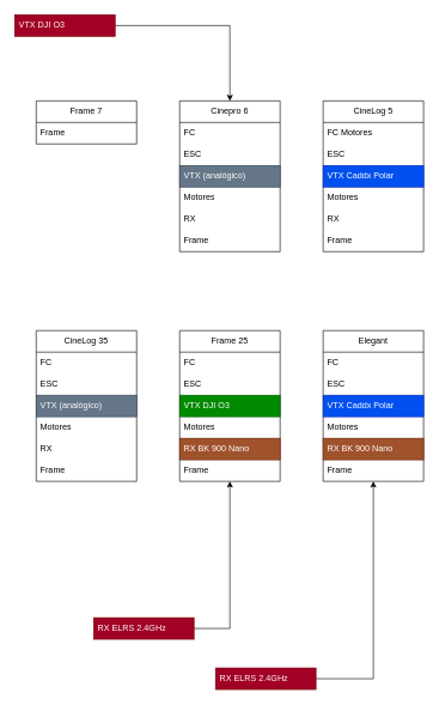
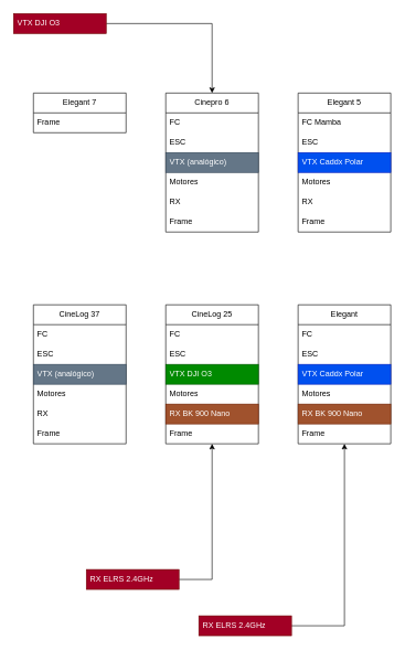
  <mxCell id="0" />
  <mxCell id="1" parent="0" />
- <mxCell id="2" value="&lt;div&gt;CineLog 5&lt;/div&gt;" style="swimlane;fontStyle=0;childLayout=stackLayout;horizontal=1;startSize=30;horizontalStack=0;resizeParent=1;resizeParentMax=0;resizeLast=0;collapsible=1;marginBottom=0;whiteSpace=wrap;html=1;" vertex="1" parent="1"><mxGeometry x="450" y="140" width="140" height="210" as="geometry" /></mxCell>
- <mxCell id="3" value="FC Motores" style="text;strokeColor=none;fillColor=none;align=left;verticalAlign=middle;spacingLeft=4;spacingRight=4;overflow=hidden;points=[[0,0.5],[1,0.5]];portConstraint=eastwest;rotatable=0;whiteSpace=wrap;html=1;" vertex="1" parent="2"><mxGeometry y="30" width="140" height="30" as="geometry" /></mxCell>
+ <mxCell id="2" value="&lt;div&gt;Elegant 5&lt;/div&gt;" style="swimlane;fontStyle=0;childLayout=stackLayout;horizontal=1;startSize=30;horizontalStack=0;resizeParent=1;resizeParentMax=0;resizeLast=0;collapsible=1;marginBottom=0;whiteSpace=wrap;html=1;" vertex="1" parent="1"><mxGeometry x="450" y="140" width="140" height="210" as="geometry" /></mxCell>
+ <mxCell id="3" value="FC Mamba" style="text;strokeColor=none;fillColor=none;align=left;verticalAlign=middle;spacingLeft=4;spacingRight=4;overflow=hidden;points=[[0,0.5],[1,0.5]];portConstraint=eastwest;rotatable=0;whiteSpace=wrap;html=1;" vertex="1" parent="2"><mxGeometry y="30" width="140" height="30" as="geometry" /></mxCell>
  <mxCell id="4" value="ESC" style="text;strokeColor=none;fillColor=none;align=left;verticalAlign=middle;spacingLeft=4;spacingRight=4;overflow=hidden;points=[[0,0.5],[1,0.5]];portConstraint=eastwest;rotatable=0;whiteSpace=wrap;html=1;" vertex="1" parent="2"><mxGeometry y="60" width="140" height="30" as="geometry" /></mxCell>
  <mxCell id="5" value="VTX Caddx Polar" style="text;strokeColor=#001DBC;fillColor=#0050ef;align=left;verticalAlign=middle;spacingLeft=4;spacingRight=4;overflow=hidden;points=[[0,0.5],[1,0.5]];portConstraint=eastwest;rotatable=0;whiteSpace=wrap;html=1;fontColor=#ffffff;" vertex="1" parent="2"><mxGeometry y="90" width="140" height="30" as="geometry" /></mxCell>
  <mxCell id="6" value="Motores" style="text;strokeColor=none;fillColor=none;align=left;verticalAlign=middle;spacingLeft=4;spacingRight=4;overflow=hidden;points=[[0,0.5],[1,0.5]];portConstraint=eastwest;rotatable=0;whiteSpace=wrap;html=1;" vertex="1" parent="2"><mxGeometry y="120" width="140" height="30" as="geometry" /></mxCell>
  <mxCell id="7" value="&lt;div&gt;RX&lt;/div&gt;" style="text;strokeColor=none;fillColor=none;align=left;verticalAlign=middle;spacingLeft=4;spacingRight=4;overflow=hidden;points=[[0,0.5],[1,0.5]];portConstraint=eastwest;rotatable=0;whiteSpace=wrap;html=1;" vertex="1" parent="2"><mxGeometry y="150" width="140" height="30" as="geometry" /></mxCell>
  <mxCell id="8" value="&lt;div&gt;Frame&lt;/div&gt;" style="text;strokeColor=none;fillColor=none;align=left;verticalAlign=middle;spacingLeft=4;spacingRight=4;overflow=hidden;points=[[0,0.5],[1,0.5]];portConstraint=eastwest;rotatable=0;whiteSpace=wrap;html=1;" vertex="1" parent="2"><mxGeometry y="180" width="140" height="30" as="geometry" /></mxCell>
  <mxCell id="9" value="&lt;div&gt;Cinepro 6&lt;/div&gt;" style="swimlane;fontStyle=0;childLayout=stackLayout;horizontal=1;startSize=30;horizontalStack=0;resizeParent=1;resizeParentMax=0;resizeLast=0;collapsible=1;marginBottom=0;whiteSpace=wrap;html=1;" vertex="1" parent="1"><mxGeometry x="250" y="140" width="140" height="210" as="geometry" /></mxCell>
  <mxCell id="10" value="FC" style="text;strokeColor=none;fillColor=none;align=left;verticalAlign=middle;spacingLeft=4;spacingRight=4;overflow=hidden;points=[[0,0.5],[1,0.5]];portConstraint=eastwest;rotatable=0;whiteSpace=wrap;html=1;" vertex="1" parent="9"><mxGeometry y="30" width="140" height="30" as="geometry" /></mxCell>
  <mxCell id="11" value="ESC" style="text;strokeColor=none;fillColor=none;align=left;verticalAlign=middle;spacingLeft=4;spacingRight=4;overflow=hidden;points=[[0,0.5],[1,0.5]];portConstraint=eastwest;rotatable=0;whiteSpace=wrap;html=1;" vertex="1" parent="9"><mxGeometry y="60" width="140" height="30" as="geometry" /></mxCell>
  <mxCell id="12" value="VTX (analógico)" style="text;strokeColor=#314354;fillColor=#647687;align=left;verticalAlign=middle;spacingLeft=4;spacingRight=4;overflow=hidden;points=[[0,0.5],[1,0.5]];portConstraint=eastwest;rotatable=0;whiteSpace=wrap;html=1;fontColor=#ffffff;" vertex="1" parent="9"><mxGeometry y="90" width="140" height="30" as="geometry" /></mxCell>
  <mxCell id="13" value="Motores" style="text;strokeColor=none;fillColor=none;align=left;verticalAlign=middle;spacingLeft=4;spacingRight=4;overflow=hidden;points=[[0,0.5],[1,0.5]];portConstraint=eastwest;rotatable=0;whiteSpace=wrap;html=1;" vertex="1" parent="9"><mxGeometry y="120" width="140" height="30" as="geometry" /></mxCell>
  <mxCell id="14" value="&lt;div&gt;RX&lt;/div&gt;" style="text;strokeColor=none;fillColor=none;align=left;verticalAlign=middle;spacingLeft=4;spacingRight=4;overflow=hidden;points=[[0,0.5],[1,0.5]];portConstraint=eastwest;rotatable=0;whiteSpace=wrap;html=1;" vertex="1" parent="9"><mxGeometry y="150" width="140" height="30" as="geometry" /></mxCell>
  <mxCell id="15" value="&lt;div&gt;Frame&lt;/div&gt;" style="text;strokeColor=none;fillColor=none;align=left;verticalAlign=middle;spacingLeft=4;spacingRight=4;overflow=hidden;points=[[0,0.5],[1,0.5]];portConstraint=eastwest;rotatable=0;whiteSpace=wrap;html=1;" vertex="1" parent="9"><mxGeometry y="180" width="140" height="30" as="geometry" /></mxCell>
- <mxCell id="16" value="Frame 25" style="swimlane;fontStyle=0;childLayout=stackLayout;horizontal=1;startSize=30;horizontalStack=0;resizeParent=1;resizeParentMax=0;resizeLast=0;collapsible=1;marginBottom=0;whiteSpace=wrap;html=1;" vertex="1" parent="1"><mxGeometry x="250" y="460" width="140" height="210" as="geometry" /></mxCell>
+ <mxCell id="16" value="CineLog 25" style="swimlane;fontStyle=0;childLayout=stackLayout;horizontal=1;startSize=30;horizontalStack=0;resizeParent=1;resizeParentMax=0;resizeLast=0;collapsible=1;marginBottom=0;whiteSpace=wrap;html=1;" vertex="1" parent="1"><mxGeometry x="250" y="460" width="140" height="210" as="geometry" /></mxCell>
  <mxCell id="17" value="FC" style="text;strokeColor=none;fillColor=none;align=left;verticalAlign=middle;spacingLeft=4;spacingRight=4;overflow=hidden;points=[[0,0.5],[1,0.5]];portConstraint=eastwest;rotatable=0;whiteSpace=wrap;html=1;" vertex="1" parent="16"><mxGeometry y="30" width="140" height="30" as="geometry" /></mxCell>
  <mxCell id="18" value="ESC" style="text;strokeColor=none;fillColor=none;align=left;verticalAlign=middle;spacingLeft=4;spacingRight=4;overflow=hidden;points=[[0,0.5],[1,0.5]];portConstraint=eastwest;rotatable=0;whiteSpace=wrap;html=1;" vertex="1" parent="16"><mxGeometry y="60" width="140" height="30" as="geometry" /></mxCell>
  <mxCell id="19" value="VTX DJI O3" style="text;strokeColor=#005700;fillColor=#008a00;align=left;verticalAlign=middle;spacingLeft=4;spacingRight=4;overflow=hidden;points=[[0,0.5],[1,0.5]];portConstraint=eastwest;rotatable=0;whiteSpace=wrap;html=1;fontColor=#ffffff;" vertex="1" parent="16"><mxGeometry y="90" width="140" height="30" as="geometry" /></mxCell>
  <mxCell id="20" value="Motores" style="text;strokeColor=none;fillColor=none;align=left;verticalAlign=middle;spacingLeft=4;spacingRight=4;overflow=hidden;points=[[0,0.5],[1,0.5]];portConstraint=eastwest;rotatable=0;whiteSpace=wrap;html=1;" vertex="1" parent="16"><mxGeometry y="120" width="140" height="30" as="geometry" /></mxCell>
  <mxCell id="21" value="&lt;div&gt;RX BK 900 Nano&lt;/div&gt;" style="text;strokeColor=#6D1F00;fillColor=#a0522d;align=left;verticalAlign=middle;spacingLeft=4;spacingRight=4;overflow=hidden;points=[[0,0.5],[1,0.5]];portConstraint=eastwest;rotatable=0;whiteSpace=wrap;html=1;fontColor=#ffffff;" vertex="1" parent="16"><mxGeometry y="150" width="140" height="30" as="geometry" /></mxCell>
  <mxCell id="22" value="&lt;div&gt;Frame&lt;/div&gt;" style="text;strokeColor=none;fillColor=none;align=left;verticalAlign=middle;spacingLeft=4;spacingRight=4;overflow=hidden;points=[[0,0.5],[1,0.5]];portConstraint=eastwest;rotatable=0;whiteSpace=wrap;html=1;" vertex="1" parent="16"><mxGeometry y="180" width="140" height="30" as="geometry" /></mxCell>
- <mxCell id="23" value="CineLog 35" style="swimlane;fontStyle=0;childLayout=stackLayout;horizontal=1;startSize=30;horizontalStack=0;resizeParent=1;resizeParentMax=0;resizeLast=0;collapsible=1;marginBottom=0;whiteSpace=wrap;html=1;" vertex="1" parent="1"><mxGeometry x="50" y="460" width="140" height="210" as="geometry" /></mxCell>
+ <mxCell id="23" value="CineLog 37" style="swimlane;fontStyle=0;childLayout=stackLayout;horizontal=1;startSize=30;horizontalStack=0;resizeParent=1;resizeParentMax=0;resizeLast=0;collapsible=1;marginBottom=0;whiteSpace=wrap;html=1;" vertex="1" parent="1"><mxGeometry x="50" y="460" width="140" height="210" as="geometry" /></mxCell>
  <mxCell id="24" value="FC" style="text;strokeColor=none;fillColor=none;align=left;verticalAlign=middle;spacingLeft=4;spacingRight=4;overflow=hidden;points=[[0,0.5],[1,0.5]];portConstraint=eastwest;rotatable=0;whiteSpace=wrap;html=1;" vertex="1" parent="23"><mxGeometry y="30" width="140" height="30" as="geometry" /></mxCell>
  <mxCell id="25" value="ESC" style="text;strokeColor=none;fillColor=none;align=left;verticalAlign=middle;spacingLeft=4;spacingRight=4;overflow=hidden;points=[[0,0.5],[1,0.5]];portConstraint=eastwest;rotatable=0;whiteSpace=wrap;html=1;" vertex="1" parent="23"><mxGeometry y="60" width="140" height="30" as="geometry" /></mxCell>
  <mxCell id="26" value="VTX (analógico)" style="text;strokeColor=#314354;fillColor=#647687;align=left;verticalAlign=middle;spacingLeft=4;spacingRight=4;overflow=hidden;points=[[0,0.5],[1,0.5]];portConstraint=eastwest;rotatable=0;whiteSpace=wrap;html=1;fontColor=#ffffff;" vertex="1" parent="23"><mxGeometry y="90" width="140" height="30" as="geometry" /></mxCell>
  <mxCell id="27" value="Motores" style="text;strokeColor=none;fillColor=none;align=left;verticalAlign=middle;spacingLeft=4;spacingRight=4;overflow=hidden;points=[[0,0.5],[1,0.5]];portConstraint=eastwest;rotatable=0;whiteSpace=wrap;html=1;" vertex="1" parent="23"><mxGeometry y="120" width="140" height="30" as="geometry" /></mxCell>
  <mxCell id="28" value="&lt;div&gt;RX&lt;/div&gt;" style="text;strokeColor=none;fillColor=none;align=left;verticalAlign=middle;spacingLeft=4;spacingRight=4;overflow=hidden;points=[[0,0.5],[1,0.5]];portConstraint=eastwest;rotatable=0;whiteSpace=wrap;html=1;" vertex="1" parent="23"><mxGeometry y="150" width="140" height="30" as="geometry" /></mxCell>
  <mxCell id="29" value="&lt;div&gt;Frame&lt;/div&gt;" style="text;strokeColor=none;fillColor=none;align=left;verticalAlign=middle;spacingLeft=4;spacingRight=4;overflow=hidden;points=[[0,0.5],[1,0.5]];portConstraint=eastwest;rotatable=0;whiteSpace=wrap;html=1;" vertex="1" parent="23"><mxGeometry y="180" width="140" height="30" as="geometry" /></mxCell>
  <mxCell id="30" value="Elegant" style="swimlane;fontStyle=0;childLayout=stackLayout;horizontal=1;startSize=30;horizontalStack=0;resizeParent=1;resizeParentMax=0;resizeLast=0;collapsible=1;marginBottom=0;whiteSpace=wrap;html=1;" vertex="1" parent="1"><mxGeometry x="450" y="460" width="140" height="210" as="geometry" /></mxCell>
  <mxCell id="31" value="FC" style="text;strokeColor=none;fillColor=none;align=left;verticalAlign=middle;spacingLeft=4;spacingRight=4;overflow=hidden;points=[[0,0.5],[1,0.5]];portConstraint=eastwest;rotatable=0;whiteSpace=wrap;html=1;" vertex="1" parent="30"><mxGeometry y="30" width="140" height="30" as="geometry" /></mxCell>
  <mxCell id="32" value="ESC" style="text;strokeColor=none;fillColor=none;align=left;verticalAlign=middle;spacingLeft=4;spacingRight=4;overflow=hidden;points=[[0,0.5],[1,0.5]];portConstraint=eastwest;rotatable=0;whiteSpace=wrap;html=1;" vertex="1" parent="30"><mxGeometry y="60" width="140" height="30" as="geometry" /></mxCell>
  <mxCell id="33" value="VTX Caddx Polar" style="text;strokeColor=#001DBC;fillColor=#0050ef;align=left;verticalAlign=middle;spacingLeft=4;spacingRight=4;overflow=hidden;points=[[0,0.5],[1,0.5]];portConstraint=eastwest;rotatable=0;whiteSpace=wrap;html=1;fontColor=#ffffff;" vertex="1" parent="30"><mxGeometry y="90" width="140" height="30" as="geometry" /></mxCell>
  <mxCell id="34" value="Motores" style="text;strokeColor=none;fillColor=none;align=left;verticalAlign=middle;spacingLeft=4;spacingRight=4;overflow=hidden;points=[[0,0.5],[1,0.5]];portConstraint=eastwest;rotatable=0;whiteSpace=wrap;html=1;" vertex="1" parent="30"><mxGeometry y="120" width="140" height="30" as="geometry" /></mxCell>
  <mxCell id="35" value="&lt;div&gt;RX BK 900 Nano&lt;/div&gt;" style="text;strokeColor=#6D1F00;fillColor=#a0522d;align=left;verticalAlign=middle;spacingLeft=4;spacingRight=4;overflow=hidden;points=[[0,0.5],[1,0.5]];portConstraint=eastwest;rotatable=0;whiteSpace=wrap;html=1;fontColor=#ffffff;" vertex="1" parent="30"><mxGeometry y="150" width="140" height="30" as="geometry" /></mxCell>
  <mxCell id="36" value="&lt;div&gt;Frame&lt;/div&gt;" style="text;strokeColor=none;fillColor=none;align=left;verticalAlign=middle;spacingLeft=4;spacingRight=4;overflow=hidden;points=[[0,0.5],[1,0.5]];portConstraint=eastwest;rotatable=0;whiteSpace=wrap;html=1;" vertex="1" parent="30"><mxGeometry y="180" width="140" height="30" as="geometry" /></mxCell>
- <mxCell id="37" value="&lt;div&gt;Frame 7&lt;/div&gt;" style="swimlane;fontStyle=0;childLayout=stackLayout;horizontal=1;startSize=30;horizontalStack=0;resizeParent=1;resizeParentMax=0;resizeLast=0;collapsible=1;marginBottom=0;whiteSpace=wrap;html=1;" vertex="1" parent="1"><mxGeometry x="50" y="140" width="140" height="60" as="geometry" /></mxCell>
+ <mxCell id="37" value="&lt;div&gt;Elegant 7&lt;/div&gt;" style="swimlane;fontStyle=0;childLayout=stackLayout;horizontal=1;startSize=30;horizontalStack=0;resizeParent=1;resizeParentMax=0;resizeLast=0;collapsible=1;marginBottom=0;whiteSpace=wrap;html=1;" vertex="1" parent="1"><mxGeometry x="50" y="140" width="140" height="60" as="geometry" /></mxCell>
  <mxCell id="38" value="&lt;div&gt;Frame&lt;/div&gt;" style="text;strokeColor=none;fillColor=none;align=left;verticalAlign=middle;spacingLeft=4;spacingRight=4;overflow=hidden;points=[[0,0.5],[1,0.5]];portConstraint=eastwest;rotatable=0;whiteSpace=wrap;html=1;" vertex="1" parent="37"><mxGeometry y="30" width="140" height="30" as="geometry" /></mxCell>
  <mxCell id="39" style="edgeStyle=orthogonalEdgeStyle;rounded=0;orthogonalLoop=1;jettySize=auto;html=1;" edge="1" parent="1" source="40" target="30"><mxGeometry relative="1" as="geometry" /></mxCell>
  <mxCell id="40" value="&lt;div&gt;RX ELRS 2.4GHz&lt;/div&gt;" style="text;strokeColor=#6F0000;fillColor=#a20025;align=left;verticalAlign=middle;spacingLeft=4;spacingRight=4;overflow=hidden;points=[[0,0.5],[1,0.5]];portConstraint=eastwest;rotatable=0;whiteSpace=wrap;html=1;fontFamily=Helvetica;fontSize=12;fontColor=#ffffff;" vertex="1" parent="1"><mxGeometry x="300" y="930" width="140" height="30" as="geometry" /></mxCell>
  <mxCell id="41" style="edgeStyle=orthogonalEdgeStyle;rounded=0;orthogonalLoop=1;jettySize=auto;html=1;" edge="1" parent="1" source="42" target="9"><mxGeometry relative="1" as="geometry" /></mxCell>
  <mxCell id="42" value="VTX DJI O3" style="text;strokeColor=#6F0000;fillColor=#a20025;align=left;verticalAlign=middle;spacingLeft=4;spacingRight=4;overflow=hidden;points=[[0,0.5],[1,0.5]];portConstraint=eastwest;rotatable=0;whiteSpace=wrap;html=1;fontColor=#ffffff;" vertex="1" parent="1"><mxGeometry x="20" y="20" width="140" height="30" as="geometry" /></mxCell>
  <mxCell id="43" style="edgeStyle=orthogonalEdgeStyle;rounded=0;orthogonalLoop=1;jettySize=auto;html=1;" edge="1" parent="1" source="44" target="16"><mxGeometry relative="1" as="geometry" /></mxCell>
  <mxCell id="44" value="&lt;div&gt;RX ELRS 2.4GHz&lt;/div&gt;" style="text;strokeColor=#6F0000;fillColor=#a20025;align=left;verticalAlign=middle;spacingLeft=4;spacingRight=4;overflow=hidden;points=[[0,0.5],[1,0.5]];portConstraint=eastwest;rotatable=0;whiteSpace=wrap;html=1;fontFamily=Helvetica;fontSize=12;fontColor=#ffffff;" vertex="1" parent="1"><mxGeometry x="130" y="860" width="140" height="30" as="geometry" /></mxCell>
